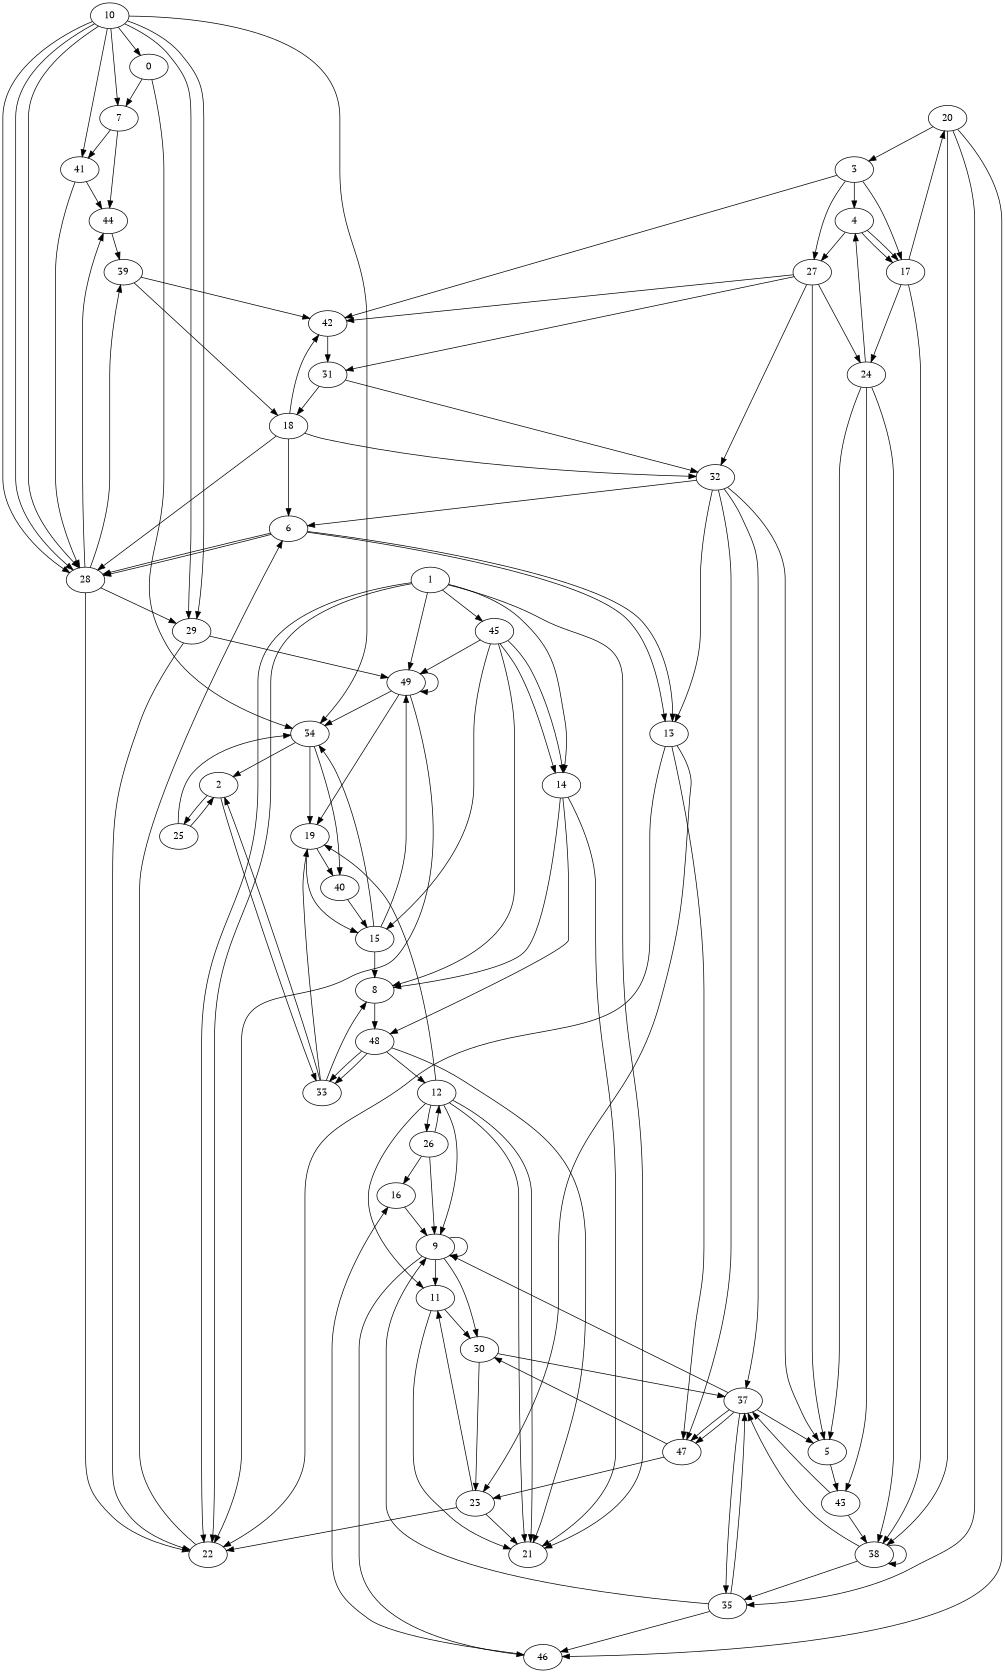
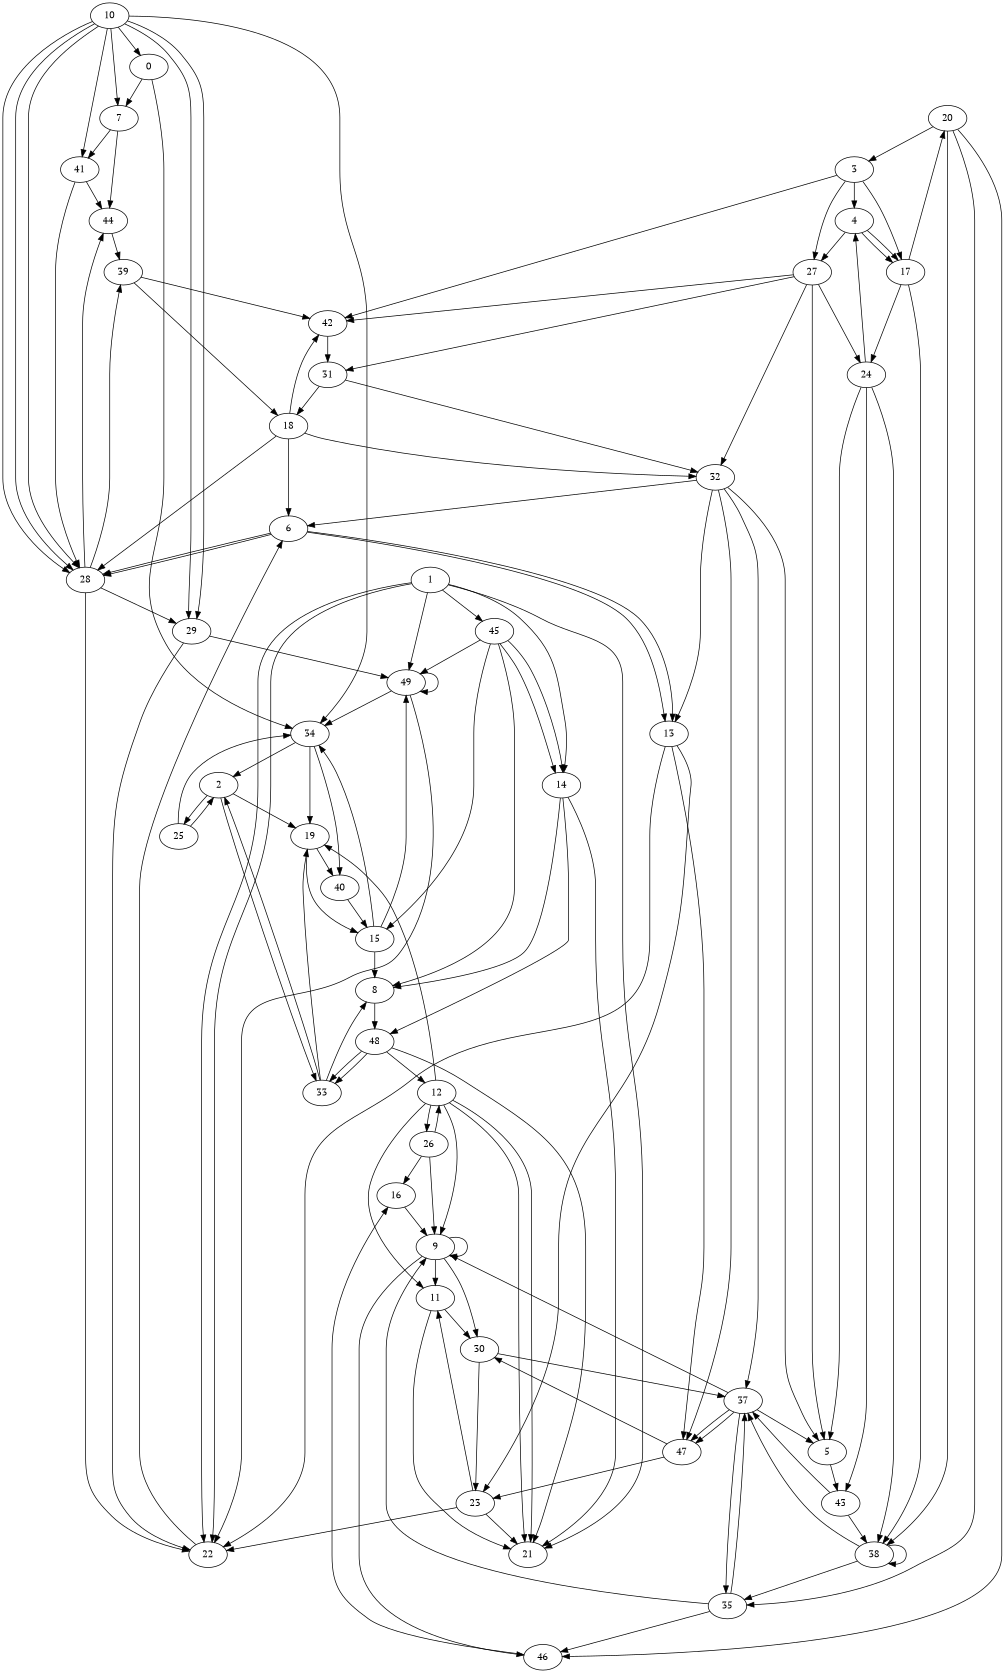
  digraph {
    fontname="PT Serif"
    node [fontname="PT Serif"]
    edge [fontname="PT Serif"]
    0
    7
    34
    41
    44
    2
    19
    40
    28
    39
    25
    33
    15
    1
    14
    45
    21
    22
    49
    8
    48
    6
    12
    13
    3
    4
    17
    27
    42
    20
    24
    38
    5
    32
    31
    46
    35
    43
    37
    47
    18
    9
    23
    29
    11
    30
    26
    16
    10
    0 -> 7
    0 -> 34
    7 -> 41
    7 -> 44
    34 -> 2
    34 -> 19
    34 -> 40
    41 -> 44
    41 -> 28
    44 -> 39
-   49 -> 19
+   2 -> 19
    2 -> 25
    2 -> 33
    19 -> 40
    19 -> 15
    40 -> 15
    28 -> 44
    28 -> 39
    28 -> 22
    28 -> 29
    39 -> 42
    39 -> 18
    25 -> 34
    25 -> 2
    33 -> 2
    33 -> 19
    33 -> 8
    15 -> 34
    15 -> 49
    15 -> 8
    1 -> 14
    1 -> 45
    1 -> 21
    1 -> 22
    1 -> 22
    1 -> 49
    14 -> 21
    14 -> 8
    14 -> 48
    45 -> 15
    45 -> 14
    45 -> 14
    45 -> 49
    45 -> 8
    22 -> 6
    49 -> 34
    49 -> 22
    49 -> 49
    8 -> 48
    48 -> 33
    48 -> 33
    48 -> 21
    48 -> 12
    6 -> 28
    6 -> 28
    6 -> 13
    6 -> 13
    12 -> 19
    12 -> 21
    12 -> 21
    12 -> 9
    12 -> 11
    12 -> 26
    13 -> 22
    13 -> 47
    13 -> 23
    3 -> 4
    3 -> 17
    3 -> 27
    3 -> 42
    4 -> 17
    4 -> 17
    4 -> 27
    17 -> 20
    17 -> 24
    17 -> 38
    27 -> 42
    27 -> 24
    27 -> 5
    27 -> 32
    27 -> 31
    42 -> 31
    20 -> 3
    20 -> 38
    20 -> 46
    20 -> 35
    24 -> 4
    24 -> 38
    24 -> 5
    24 -> 43
    38 -> 38
    38 -> 35
    38 -> 37
    5 -> 43
    32 -> 6
    32 -> 13
    32 -> 5
    32 -> 37
    32 -> 47
    31 -> 32
    31 -> 18
    46 -> 16
    35 -> 46
    35 -> 37
    35 -> 9
    43 -> 38
    43 -> 37
    37 -> 5
    37 -> 35
    37 -> 47
    37 -> 47
    37 -> 9
    47 -> 23
    47 -> 30
    18 -> 28
    18 -> 6
    18 -> 42
    18 -> 32
    9 -> 46
    9 -> 9
    9 -> 11
    9 -> 30
    23 -> 21
    23 -> 22
    23 -> 11
    29 -> 22
    29 -> 49
    11 -> 21
    11 -> 30
    30 -> 37
    30 -> 23
    26 -> 12
    26 -> 9
    26 -> 16
    16 -> 9
    10 -> 0
    10 -> 7
    10 -> 34
    10 -> 41
    10 -> 28
    10 -> 28
    10 -> 28
    10 -> 29
    10 -> 29
  }
